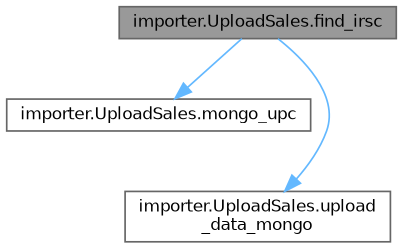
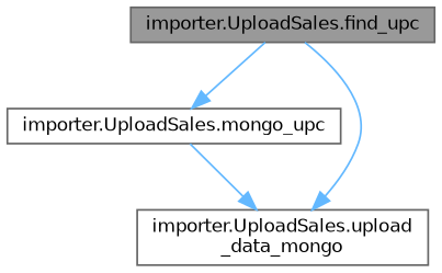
  digraph {
    rankdir=TB
    node [color=grey40 fillcolor=white fontname=Helvetica fontsize=10 shape=box style=filled]
    edge [color=steelblue1 fontname=Helvetica fontsize=10 labelfontname=Helvetica labelfontsize=10 style=solid]
-   n1 [color=gray40 fillcolor=grey60 fontcolor=black height=0.2 label="importer.UploadSales.find_irsc" width=0.4]
+   n1 [color=gray40 fillcolor=grey60 fontcolor=black height=0.2 label="importer.UploadSales.find_upc" width=0.4]
    n2 [height=0.2 label="importer.UploadSales.mongo_upc" width=0.4]
    n3 [height=0.2 label="importer.UploadSales.upload\l_data_mongo" width=0.4]
    n1 -> n2
    n1 -> n3
+   n2 -> n3
  }
